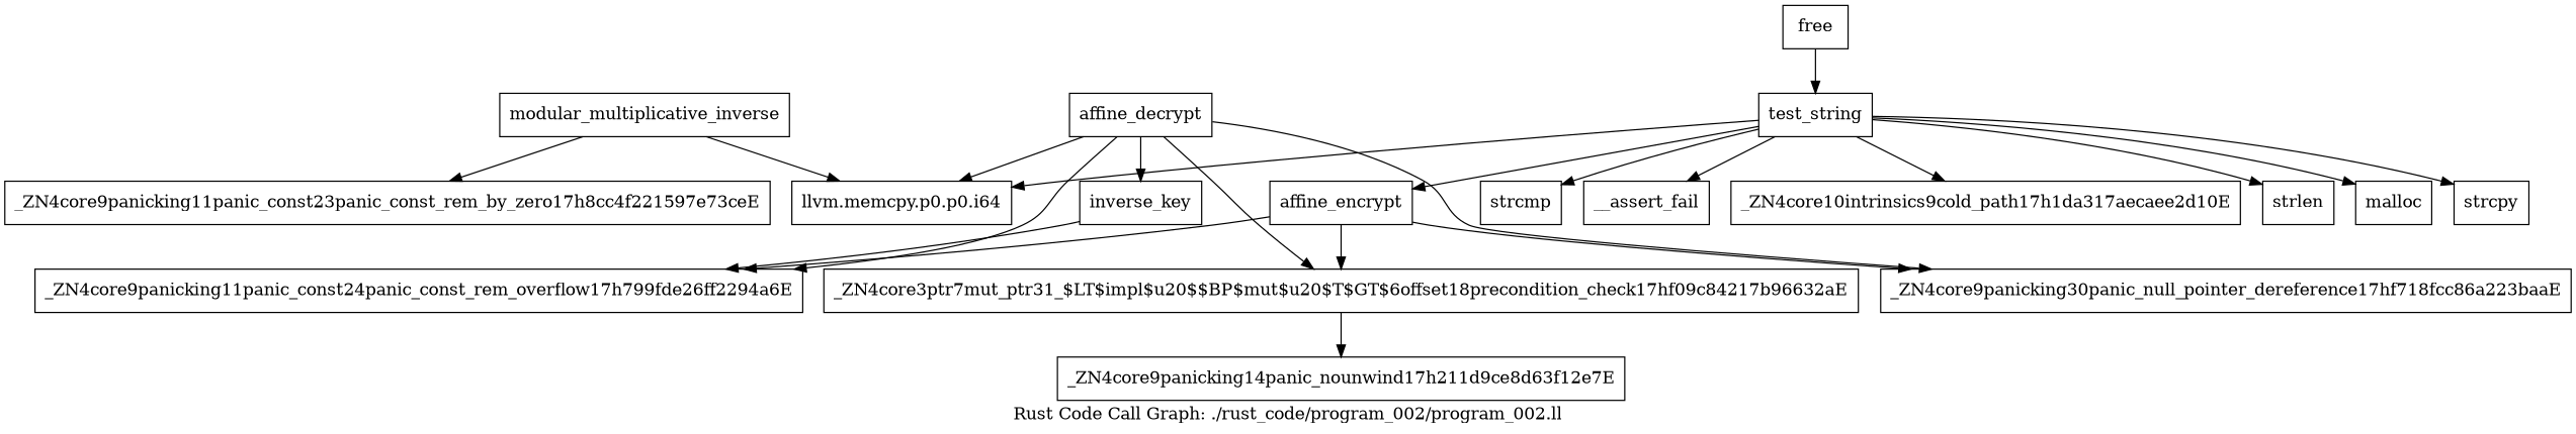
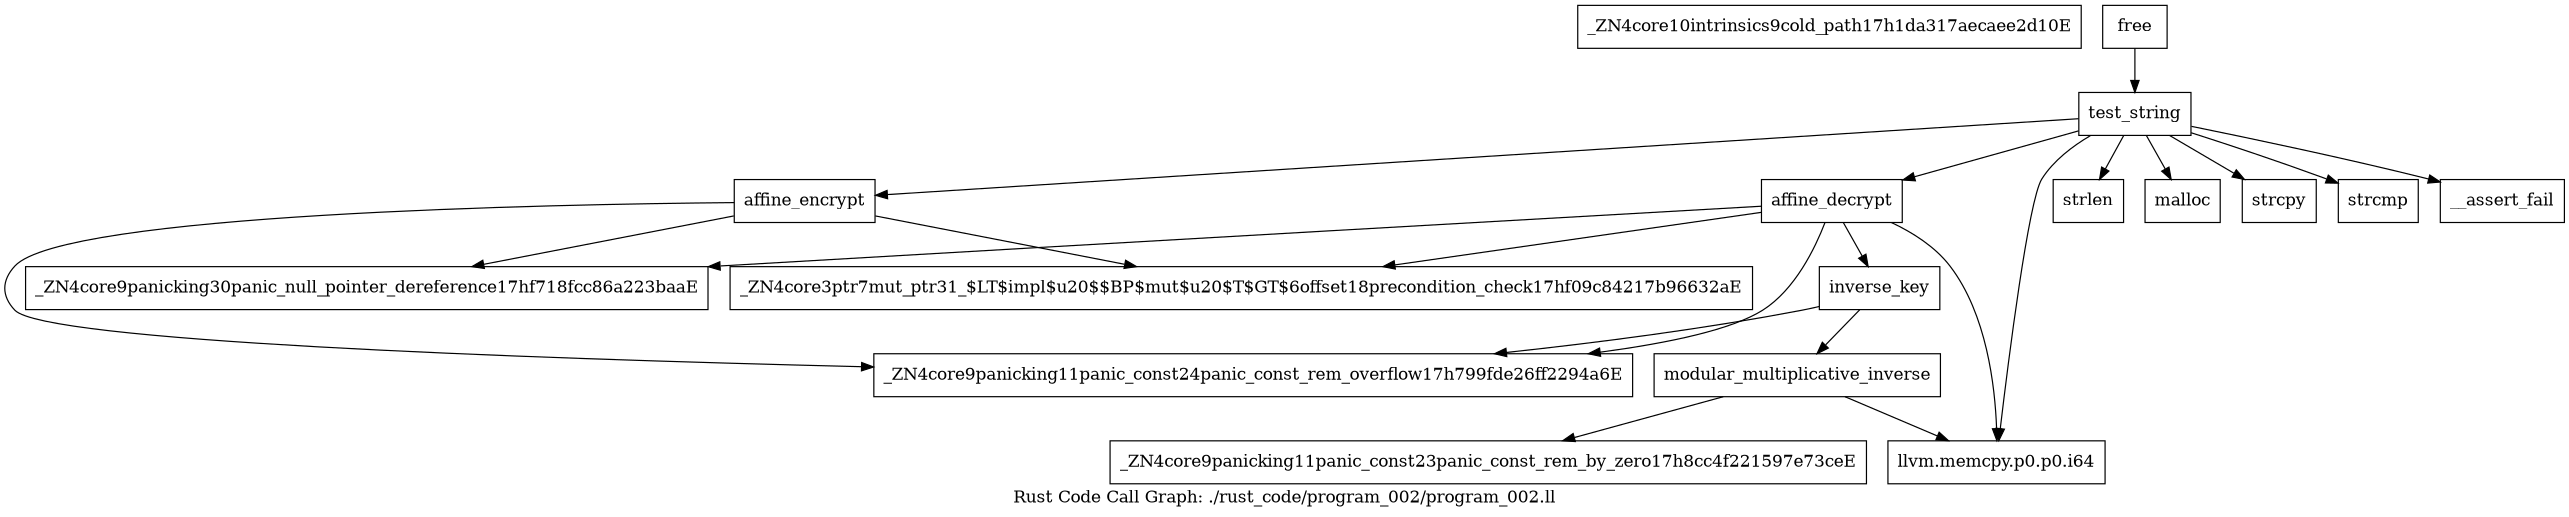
  digraph {
    fontname="DejaVu Serif"
    label="Rust Code Call Graph: ./rust_code/program_002/program_002.ll"
    node [fontname="DejaVu Serif" shape=record]
    edge [fontname="DejaVu Serif"]
    n1 [label="{_ZN4core10intrinsics9cold_path17h1da317aecaee2d10E}"]
    n2 [label="{_ZN4core3ptr7mut_ptr31_$LT$impl$u20$$BP$mut$u20$T$GT$6offset18precondition_check17hf09c84217b96632aE}"]
-   n3 [label="{_ZN4core9panicking14panic_nounwind17h211d9ce8d63f12e7E}"]
    n4 [label="{modular_multiplicative_inverse}"]
    n5 [label="{_ZN4core9panicking11panic_const23panic_const_rem_by_zero17h8cc4f221597e73ceE}"]
    n6 [label="{llvm.memcpy.p0.p0.i64}"]
    n7 [label="{inverse_key}"]
    n8 [label="{_ZN4core9panicking11panic_const24panic_const_rem_overflow17h799fde26ff2294a6E}"]
    n9 [label="{affine_encrypt}"]
    n10 [label="{_ZN4core9panicking30panic_null_pointer_dereference17hf718fcc86a223baaE}"]
    n11 [label="{test_string}"]
    n12 [label="{strlen}"]
    n13 [label="{malloc}"]
    n14 [label="{strcpy}"]
    n15 [label="{strcmp}"]
    n16 [label="{__assert_fail}"]
    n17 [label="{affine_decrypt}"]
    n18 [label="{free}"]
-   n2 -> n3
    n4 -> n5
    n4 -> n6
+   n7 -> n4
    n7 -> n8
    n9 -> n2
    n9 -> n8
    n9 -> n10
    n11 -> n6
    n11 -> n9
    n11 -> n12
    n11 -> n13
    n11 -> n14
    n11 -> n15
    n11 -> n16
-   n11 -> n1
+   n11 -> n17
    n17 -> n2
    n17 -> n6
    n17 -> n7
    n17 -> n8
    n17 -> n10
    n18 -> n11
  }
